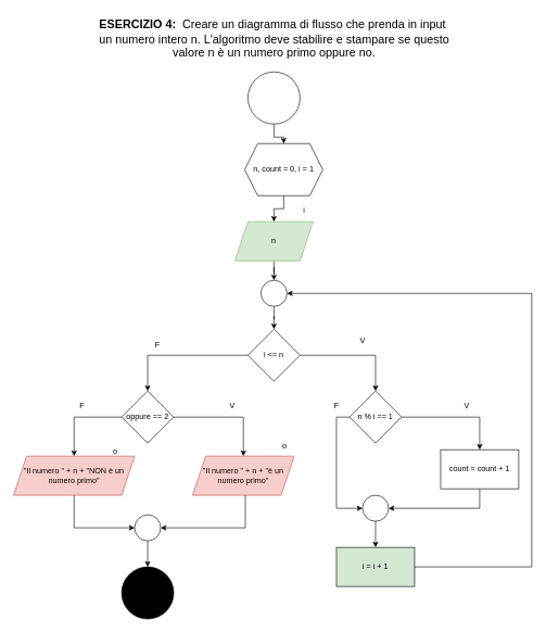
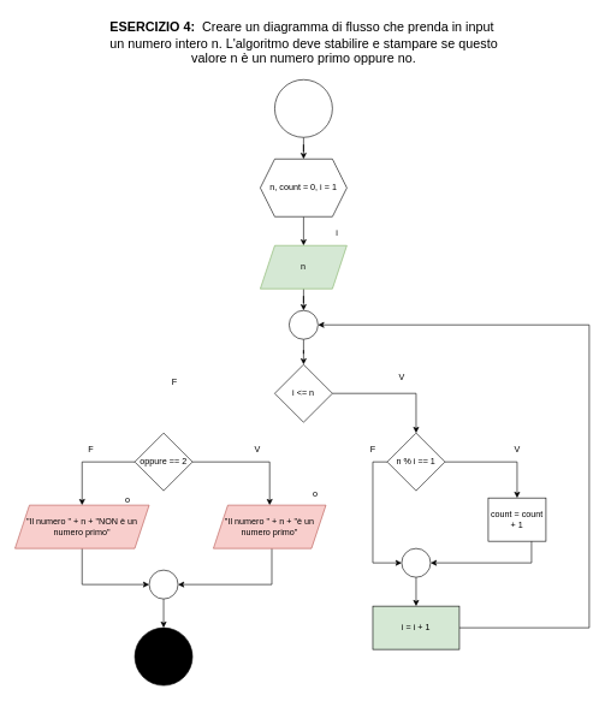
  <mxCell id="0" />
  <mxCell id="1" parent="0" />
  <mxCell id="2" value="&lt;b style=&quot;font-size: 18px;&quot;&gt;ESERCIZIO 4: &lt;/b&gt;&amp;nbsp;Creare un diagramma di flusso che prenda in input&amp;nbsp;&lt;div&gt;un numero intero n. L'algoritmo deve stabilire e stampare se questo&lt;br&gt;&lt;/div&gt;&lt;div&gt;valore n è un numero primo oppure no.&lt;/div&gt;" style="text;html=1;align=center;verticalAlign=middle;resizable=0;points=[];autosize=1;strokeColor=none;fillColor=none;fontSize=18;" vertex="1" parent="1"><mxGeometry x="140" y="20" width="560" height="80" as="geometry" /></mxCell>
  <mxCell id="3" value="" style="edgeStyle=orthogonalEdgeStyle;rounded=0;orthogonalLoop=1;jettySize=auto;html=1;" edge="1" parent="1" source="4" target="6"><mxGeometry relative="1" as="geometry" /></mxCell>
  <mxCell id="4" value="" style="ellipse;whiteSpace=wrap;html=1;aspect=fixed;" vertex="1" parent="1"><mxGeometry x="380" y="110" width="80" height="80" as="geometry" /></mxCell>
  <mxCell id="5" value="" style="edgeStyle=orthogonalEdgeStyle;rounded=0;orthogonalLoop=1;jettySize=auto;html=1;" edge="1" parent="1" source="6" target="8"><mxGeometry relative="1" as="geometry" /></mxCell>
- <mxCell id="6" value="n, count = 0, i = 1" style="shape=hexagon;perimeter=hexagonPerimeter2;whiteSpace=wrap;html=1;fixedSize=1;" vertex="1" parent="1"><mxGeometry x="375" y="220" width="120" height="80" as="geometry" /></mxCell>
+ <mxCell id="6" value="n, count = 0, i = 1" style="shape=hexagon;perimeter=hexagonPerimeter2;whiteSpace=wrap;html=1;fixedSize=1;" vertex="1" parent="1"><mxGeometry x="360" y="220" width="120" height="80" as="geometry" /></mxCell>
  <mxCell id="7" value="" style="edgeStyle=orthogonalEdgeStyle;rounded=0;orthogonalLoop=1;jettySize=auto;html=1;" edge="1" parent="1" source="8" target="11"><mxGeometry relative="1" as="geometry" /></mxCell>
  <mxCell id="8" value="n" style="shape=parallelogram;perimeter=parallelogramPerimeter;whiteSpace=wrap;html=1;fixedSize=1;fillColor=#d5e8d4;strokeColor=#82b366;" vertex="1" parent="1"><mxGeometry x="360" y="340" width="120" height="60" as="geometry" /></mxCell>
  <mxCell id="9" value="i" style="text;html=1;align=center;verticalAlign=middle;resizable=0;points=[];autosize=1;strokeColor=none;fillColor=none;" vertex="1" parent="1"><mxGeometry x="451" y="308" width="30" height="30" as="geometry" /></mxCell>
  <mxCell id="10" value="" style="edgeStyle=orthogonalEdgeStyle;rounded=0;orthogonalLoop=1;jettySize=auto;html=1;" edge="1" parent="1" source="11" target="14"><mxGeometry relative="1" as="geometry" /></mxCell>
  <mxCell id="11" value="" style="ellipse;whiteSpace=wrap;html=1;" vertex="1" parent="1"><mxGeometry x="400" y="430" width="40" height="40" as="geometry" /></mxCell>
  <mxCell id="12" value="" style="edgeStyle=orthogonalEdgeStyle;rounded=0;orthogonalLoop=1;jettySize=auto;html=1;" edge="1" parent="1" source="14" target="17"><mxGeometry relative="1" as="geometry" /></mxCell>
- <mxCell id="13" value="" style="edgeStyle=orthogonalEdgeStyle;rounded=0;orthogonalLoop=1;jettySize=auto;html=1;" edge="1" parent="1" source="14" target="29"><mxGeometry relative="1" as="geometry" /></mxCell>
  <mxCell id="14" value="i &amp;lt;= n" style="rhombus;whiteSpace=wrap;html=1;" vertex="1" parent="1"><mxGeometry x="380" y="505" width="80" height="80" as="geometry" /></mxCell>
  <mxCell id="15" value="" style="edgeStyle=orthogonalEdgeStyle;rounded=0;orthogonalLoop=1;jettySize=auto;html=1;" edge="1" parent="1" source="17" target="19"><mxGeometry relative="1" as="geometry" /></mxCell>
  <mxCell id="16" style="edgeStyle=orthogonalEdgeStyle;rounded=0;orthogonalLoop=1;jettySize=auto;html=1;entryX=0;entryY=0.5;entryDx=0;entryDy=0;" edge="1" parent="1" source="17" target="23"><mxGeometry relative="1" as="geometry"><Array as="points"><mxPoint x="516" y="640" /><mxPoint x="516" y="780" /></Array></mxGeometry></mxCell>
  <mxCell id="17" value="n % i == 1" style="rhombus;whiteSpace=wrap;html=1;" vertex="1" parent="1"><mxGeometry x="536" y="600" width="80" height="80" as="geometry" /></mxCell>
  <mxCell id="18" value="" style="edgeStyle=orthogonalEdgeStyle;rounded=0;orthogonalLoop=1;jettySize=auto;html=1;" edge="1" parent="1" source="19" target="23"><mxGeometry relative="1" as="geometry"><Array as="points"><mxPoint x="736" y="780" /></Array></mxGeometry></mxCell>
- <mxCell id="19" value="count = count + 1" style="whiteSpace=wrap;html=1;" vertex="1" parent="1"><mxGeometry x="676" y="690" width="120" height="60" as="geometry" /></mxCell>
+ <mxCell id="19" value="count = count + 1" style="whiteSpace=wrap;html=1;" vertex="1" parent="1"><mxGeometry x="676" y="690" width="80" height="60" as="geometry" /></mxCell>
  <mxCell id="20" value="V" style="text;html=1;align=center;verticalAlign=middle;resizable=0;points=[];autosize=1;strokeColor=none;fillColor=none;" vertex="1" parent="1"><mxGeometry x="541" y="508" width="30" height="30" as="geometry" /></mxCell>
  <mxCell id="21" value="V" style="text;html=1;align=center;verticalAlign=middle;resizable=0;points=[];autosize=1;strokeColor=none;fillColor=none;" vertex="1" parent="1"><mxGeometry x="701" y="608" width="30" height="30" as="geometry" /></mxCell>
  <mxCell id="22" value="" style="edgeStyle=orthogonalEdgeStyle;rounded=0;orthogonalLoop=1;jettySize=auto;html=1;" edge="1" parent="1" source="23" target="26"><mxGeometry relative="1" as="geometry" /></mxCell>
  <mxCell id="23" value="" style="ellipse;whiteSpace=wrap;html=1;aspect=fixed;" vertex="1" parent="1"><mxGeometry x="556" y="760" width="40" height="40" as="geometry" /></mxCell>
  <mxCell id="24" value="F" style="text;html=1;align=center;verticalAlign=middle;resizable=0;points=[];autosize=1;strokeColor=none;fillColor=none;" vertex="1" parent="1"><mxGeometry x="501" y="608" width="30" height="30" as="geometry" /></mxCell>
  <mxCell id="25" style="edgeStyle=orthogonalEdgeStyle;rounded=0;orthogonalLoop=1;jettySize=auto;html=1;entryX=1;entryY=0.5;entryDx=0;entryDy=0;" edge="1" parent="1" source="26" target="11"><mxGeometry relative="1" as="geometry"><Array as="points"><mxPoint x="816" y="870" /><mxPoint x="816" y="450" /></Array></mxGeometry></mxCell>
  <mxCell id="26" value="i = i + 1" style="whiteSpace=wrap;html=1;fillColor=#d5e8d4;" vertex="1" parent="1"><mxGeometry x="516" y="840" width="120" height="60" as="geometry" /></mxCell>
  <mxCell id="27" value="" style="edgeStyle=orthogonalEdgeStyle;rounded=0;orthogonalLoop=1;jettySize=auto;html=1;" edge="1" parent="1" source="29" target="31"><mxGeometry relative="1" as="geometry" /></mxCell>
  <mxCell id="28" value="" style="edgeStyle=orthogonalEdgeStyle;rounded=0;orthogonalLoop=1;jettySize=auto;html=1;" edge="1" parent="1" source="29" target="34"><mxGeometry relative="1" as="geometry"><Array as="points"><mxPoint x="113" y="640" /></Array></mxGeometry></mxCell>
  <mxCell id="29" value="oppure == 2" style="rhombus;whiteSpace=wrap;html=1;" vertex="1" parent="1"><mxGeometry x="186" y="600" width="80" height="80" as="geometry" /></mxCell>
  <mxCell id="30" style="edgeStyle=orthogonalEdgeStyle;rounded=0;orthogonalLoop=1;jettySize=auto;html=1;entryX=1;entryY=0.5;entryDx=0;entryDy=0;" edge="1" parent="1" source="31" target="39"><mxGeometry relative="1" as="geometry"><Array as="points"><mxPoint x="376" y="810" /></Array></mxGeometry></mxCell>
  <mxCell id="31" value="&quot;Il numero &quot; + n + &quot;è un numero primo&quot;" style="shape=parallelogram;perimeter=parallelogramPerimeter;whiteSpace=wrap;html=1;fixedSize=1;fillColor=#f8cecc;strokeColor=#b85450;" vertex="1" parent="1"><mxGeometry x="295" y="700" width="156" height="60" as="geometry" /></mxCell>
  <mxCell id="32" value="o" style="text;html=1;align=center;verticalAlign=middle;resizable=0;points=[];autosize=1;strokeColor=none;fillColor=none;" vertex="1" parent="1"><mxGeometry x="421" y="670" width="30" height="30" as="geometry" /></mxCell>
  <mxCell id="33" value="" style="edgeStyle=orthogonalEdgeStyle;rounded=0;orthogonalLoop=1;jettySize=auto;html=1;" edge="1" parent="1" source="34" target="39"><mxGeometry relative="1" as="geometry"><Array as="points"><mxPoint x="113" y="810" /></Array></mxGeometry></mxCell>
  <mxCell id="34" value="&quot;Il numero &quot; + n + &quot;NON è un numero primo&quot;" style="shape=parallelogram;perimeter=parallelogramPerimeter;whiteSpace=wrap;html=1;fixedSize=1;fillColor=#f8cecc;strokeColor=#b85450;" vertex="1" parent="1"><mxGeometry x="20" y="700" width="186" height="60" as="geometry" /></mxCell>
  <mxCell id="35" value="V" style="text;html=1;align=center;verticalAlign=middle;resizable=0;points=[];autosize=1;strokeColor=none;fillColor=none;" vertex="1" parent="1"><mxGeometry x="341" y="608" width="30" height="30" as="geometry" /></mxCell>
  <mxCell id="36" value="F" style="text;html=1;align=center;verticalAlign=middle;resizable=0;points=[];autosize=1;strokeColor=none;fillColor=none;" vertex="1" parent="1"><mxGeometry x="110" y="608" width="30" height="30" as="geometry" /></mxCell>
  <mxCell id="37" value="o" style="text;html=1;align=center;verticalAlign=middle;resizable=0;points=[];autosize=1;strokeColor=none;fillColor=none;" vertex="1" parent="1"><mxGeometry x="161" y="678" width="30" height="30" as="geometry" /></mxCell>
  <mxCell id="38" value="" style="edgeStyle=orthogonalEdgeStyle;rounded=0;orthogonalLoop=1;jettySize=auto;html=1;" edge="1" parent="1" source="39" target="41"><mxGeometry relative="1" as="geometry" /></mxCell>
  <mxCell id="39" value="" style="ellipse;whiteSpace=wrap;html=1;aspect=fixed;" vertex="1" parent="1"><mxGeometry x="206" y="790" width="40" height="40" as="geometry" /></mxCell>
  <mxCell id="40" value="F" style="text;html=1;align=center;verticalAlign=middle;resizable=0;points=[];autosize=1;strokeColor=none;fillColor=none;" vertex="1" parent="1"><mxGeometry x="226" y="515" width="30" height="30" as="geometry" /></mxCell>
  <mxCell id="41" value="" style="ellipse;whiteSpace=wrap;html=1;aspect=fixed;fillColor=#000000;" vertex="1" parent="1"><mxGeometry x="186" y="870" width="80" height="80" as="geometry" /></mxCell>
